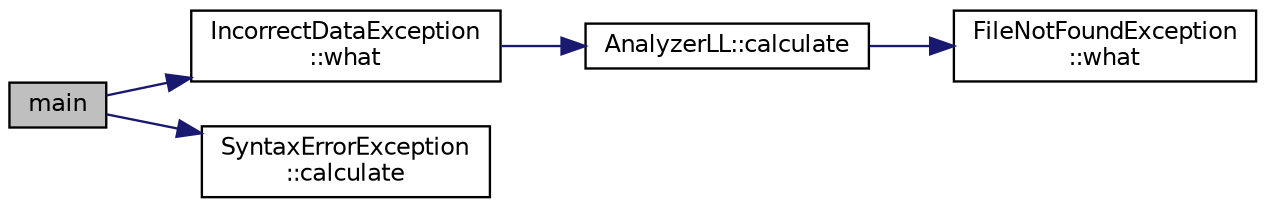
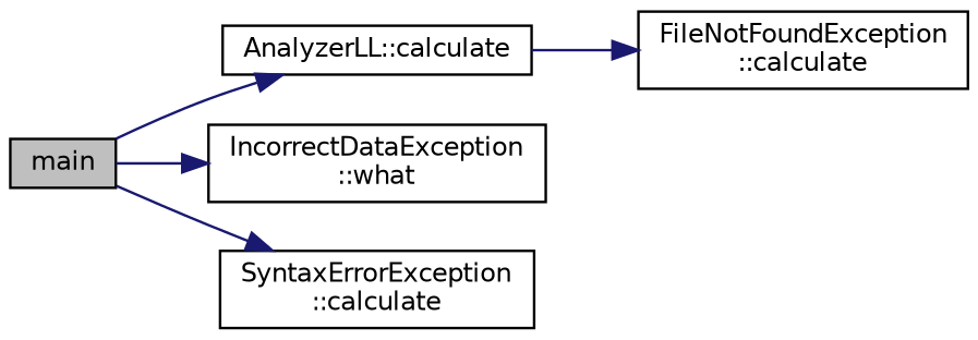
  digraph {
    rankdir=LR
    node [color=black fillcolor=white fontname=Helvetica fontsize=10 shape=record style=filled]
    edge [color=midnightblue fontname=Helvetica fontsize=10 labelfontname=Helvetica labelfontsize=10 style=solid]
    n1 [fillcolor=grey75 fontcolor=black height=0.2 label=main width=0.4]
    n2 [height=0.2 label="AnalyzerLL::calculate" width=0.4]
    n3 [height=0.2 label="IncorrectDataException\l::what" width=0.4]
    n4 [height=0.2 label="SyntaxErrorException\l::calculate" width=0.4]
-   n5 [height=0.2 label="FileNotFoundException\l::what" width=0.4]
-   n3 -> n2
+   n5 [height=0.2 label="FileNotFoundException\l::calculate" width=0.4]
+   n1 -> n2
    n1 -> n3
    n1 -> n4
    n2 -> n5
  }
